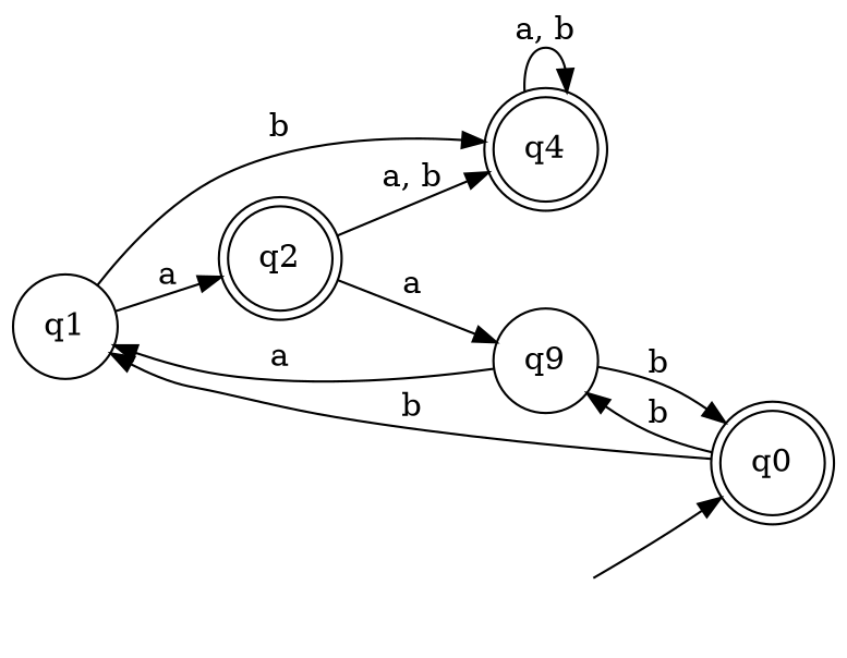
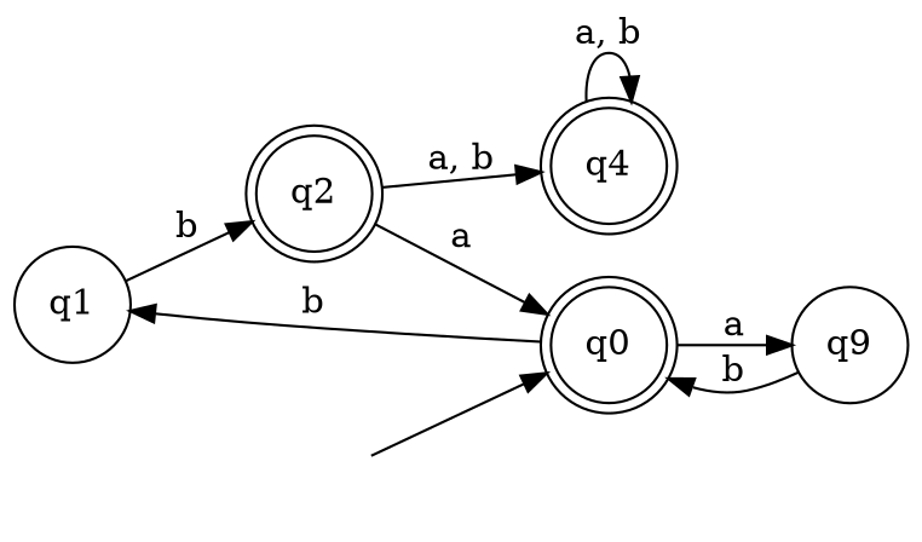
  digraph {
    rankdir=LR
    node [shape=doublecircle]
    q1 [shape=circle]
    q2
    q4
    n4 [label=q9 shape=circle]
    q0
    _nil [style=invis shape=""]
-   q1 -> q2 [label=a]
-   q1 -> q4 [label=b]
+   q1 -> q2 [label=b]
    q2 -> q4 [label="a, b"]
-   q2 -> n4 [label=a]
+   q2 -> q0 [label=a]
    q4 -> q4 [label="a, b"]
-   n4 -> q1 [label=a]
    n4 -> q0 [label=b]
    q0 -> q1 [label=b]
-   q0 -> n4 [label=b]
+   q0 -> n4 [label=a]
    _nil -> q0
  }
